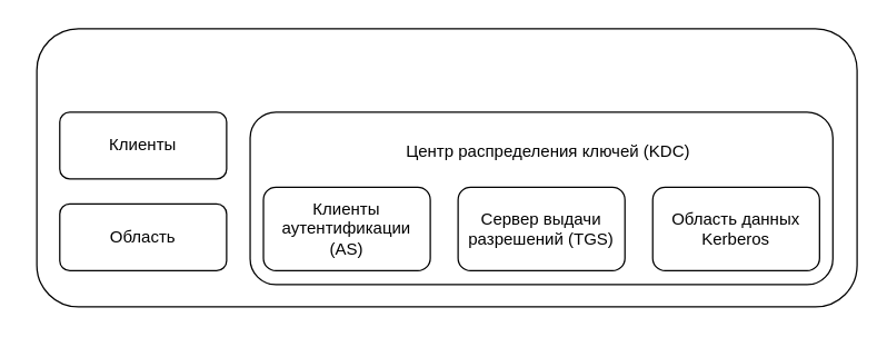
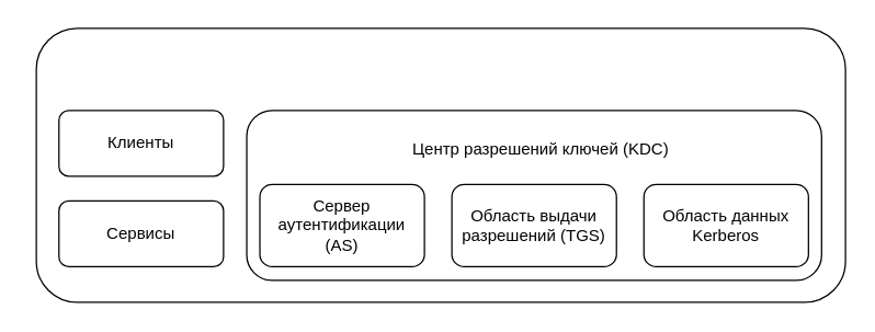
  <mxCell id="0" />
  <mxCell id="1" parent="0" />
  <mxCell id="2" value="" style="rounded=1;whiteSpace=wrap;html=1;labelBackgroundColor=none;fontFamily=Helvetica;fontSize=14;fontColor=#000000;" vertex="1" parent="1"><mxGeometry x="26" y="20" width="590" height="200" as="geometry" /></mxCell>
  <mxCell id="3" value="" style="rounded=1;whiteSpace=wrap;html=1;labelBackgroundColor=none;fontFamily=Helvetica;fontColor=#000000;" vertex="1" parent="1"><mxGeometry x="42.5" y="146" width="120" height="48" as="geometry" /></mxCell>
  <mxCell id="4" value="" style="rounded=1;whiteSpace=wrap;html=1;labelBackgroundColor=none;fontFamily=Helvetica;fontColor=#000000;" vertex="1" parent="1"><mxGeometry x="42.5" y="80" width="120" height="48" as="geometry" /></mxCell>
  <mxCell id="5" value="" style="rounded=1;whiteSpace=wrap;html=1;labelBackgroundColor=none;fontFamily=Helvetica;fontColor=#000000;" vertex="1" parent="1"><mxGeometry x="179.43" y="80" width="419.14" height="124" as="geometry" /></mxCell>
  <mxCell id="6" value="" style="rounded=1;whiteSpace=wrap;html=1;labelBackgroundColor=none;fontFamily=Helvetica;fontColor=#000000;" vertex="1" parent="1"><mxGeometry x="469" y="134" width="120" height="60" as="geometry" /></mxCell>
  <mxCell id="7" value="" style="rounded=1;whiteSpace=wrap;html=1;labelBackgroundColor=none;fontFamily=Helvetica;fontColor=#000000;" vertex="1" parent="1"><mxGeometry x="329" y="134" width="120" height="60" as="geometry" /></mxCell>
  <mxCell id="8" value="" style="rounded=1;whiteSpace=wrap;html=1;labelBackgroundColor=none;fontFamily=Helvetica;fontColor=#000000;" vertex="1" parent="1"><mxGeometry x="189" y="134" width="120" height="60" as="geometry" /></mxCell>
  <mxCell id="9" value="Клиенты" style="text;html=1;strokeColor=none;fillColor=none;align=center;verticalAlign=middle;whiteSpace=wrap;rounded=0;" vertex="1" parent="1"><mxGeometry x="20" y="89" width="165" height="30" as="geometry" /></mxCell>
- <mxCell id="10" value="Центр распределения ключей (KDC)" style="text;html=1;strokeColor=none;fillColor=none;align=center;verticalAlign=middle;whiteSpace=wrap;rounded=0;fontFamily=Helvetica;" vertex="1" parent="1"><mxGeometry x="239" y="83" width="310" height="51" as="geometry" /></mxCell>
+ <mxCell id="10" value="Центр разрешений ключей (KDC)" style="text;html=1;strokeColor=none;fillColor=none;align=center;verticalAlign=middle;whiteSpace=wrap;rounded=0;fontFamily=Helvetica;" vertex="1" parent="1"><mxGeometry x="239" y="83" width="310" height="51" as="geometry" /></mxCell>
  <mxCell id="11" value="Область данных Kerberos" style="text;html=1;strokeColor=none;fillColor=none;align=center;verticalAlign=middle;whiteSpace=wrap;rounded=0;fontFamily=Helvetica;" vertex="1" parent="1"><mxGeometry x="469" y="134" width="120" height="60" as="geometry" /></mxCell>
- <mxCell id="12" value="Область" style="text;html=1;strokeColor=none;fillColor=none;align=center;verticalAlign=middle;whiteSpace=wrap;rounded=0;" vertex="1" parent="1"><mxGeometry x="20" y="155" width="165" height="30" as="geometry" /></mxCell>
- <mxCell id="13" value="Клиенты аутентификации (AS)" style="text;html=1;strokeColor=none;fillColor=none;align=center;verticalAlign=middle;whiteSpace=wrap;rounded=0;fontFamily=Helvetica;" vertex="1" parent="1"><mxGeometry x="189" y="134" width="120" height="60" as="geometry" /></mxCell>
- <mxCell id="14" value="Сервер выдачи разрешений (TGS)" style="text;html=1;strokeColor=none;fillColor=none;align=center;verticalAlign=middle;whiteSpace=wrap;rounded=0;fontFamily=Helvetica;" vertex="1" parent="1"><mxGeometry x="329" y="134" width="120" height="60" as="geometry" /></mxCell>
+ <mxCell id="12" value="Сервисы" style="text;html=1;strokeColor=none;fillColor=none;align=center;verticalAlign=middle;whiteSpace=wrap;rounded=0;" vertex="1" parent="1"><mxGeometry x="20" y="155" width="165" height="30" as="geometry" /></mxCell>
+ <mxCell id="13" value="Сервер аутентификации (AS)" style="text;html=1;strokeColor=none;fillColor=none;align=center;verticalAlign=middle;whiteSpace=wrap;rounded=0;fontFamily=Helvetica;" vertex="1" parent="1"><mxGeometry x="189" y="134" width="120" height="60" as="geometry" /></mxCell>
+ <mxCell id="14" value="Область выдачи разрешений (TGS)" style="text;html=1;strokeColor=none;fillColor=none;align=center;verticalAlign=middle;whiteSpace=wrap;rounded=0;fontFamily=Helvetica;" vertex="1" parent="1"><mxGeometry x="329" y="134" width="120" height="60" as="geometry" /></mxCell>
